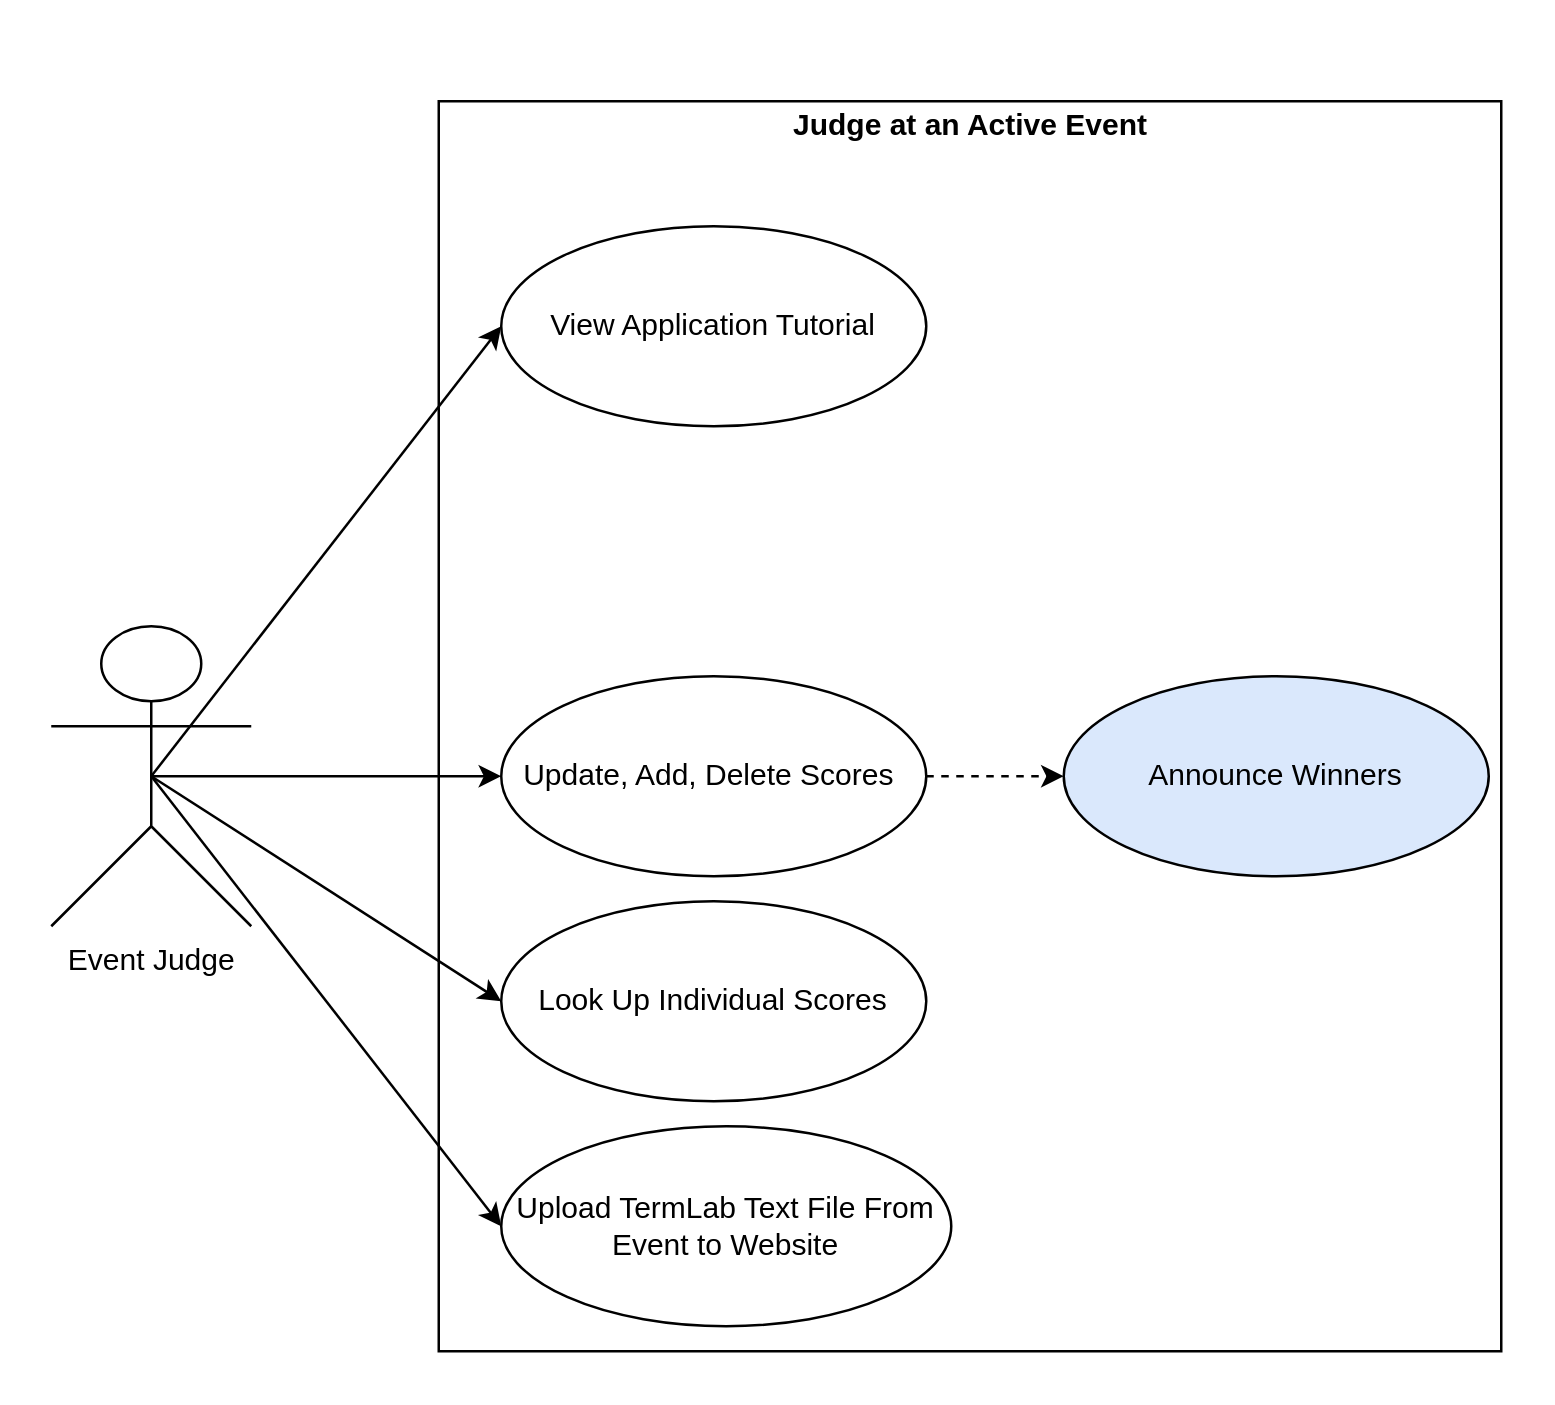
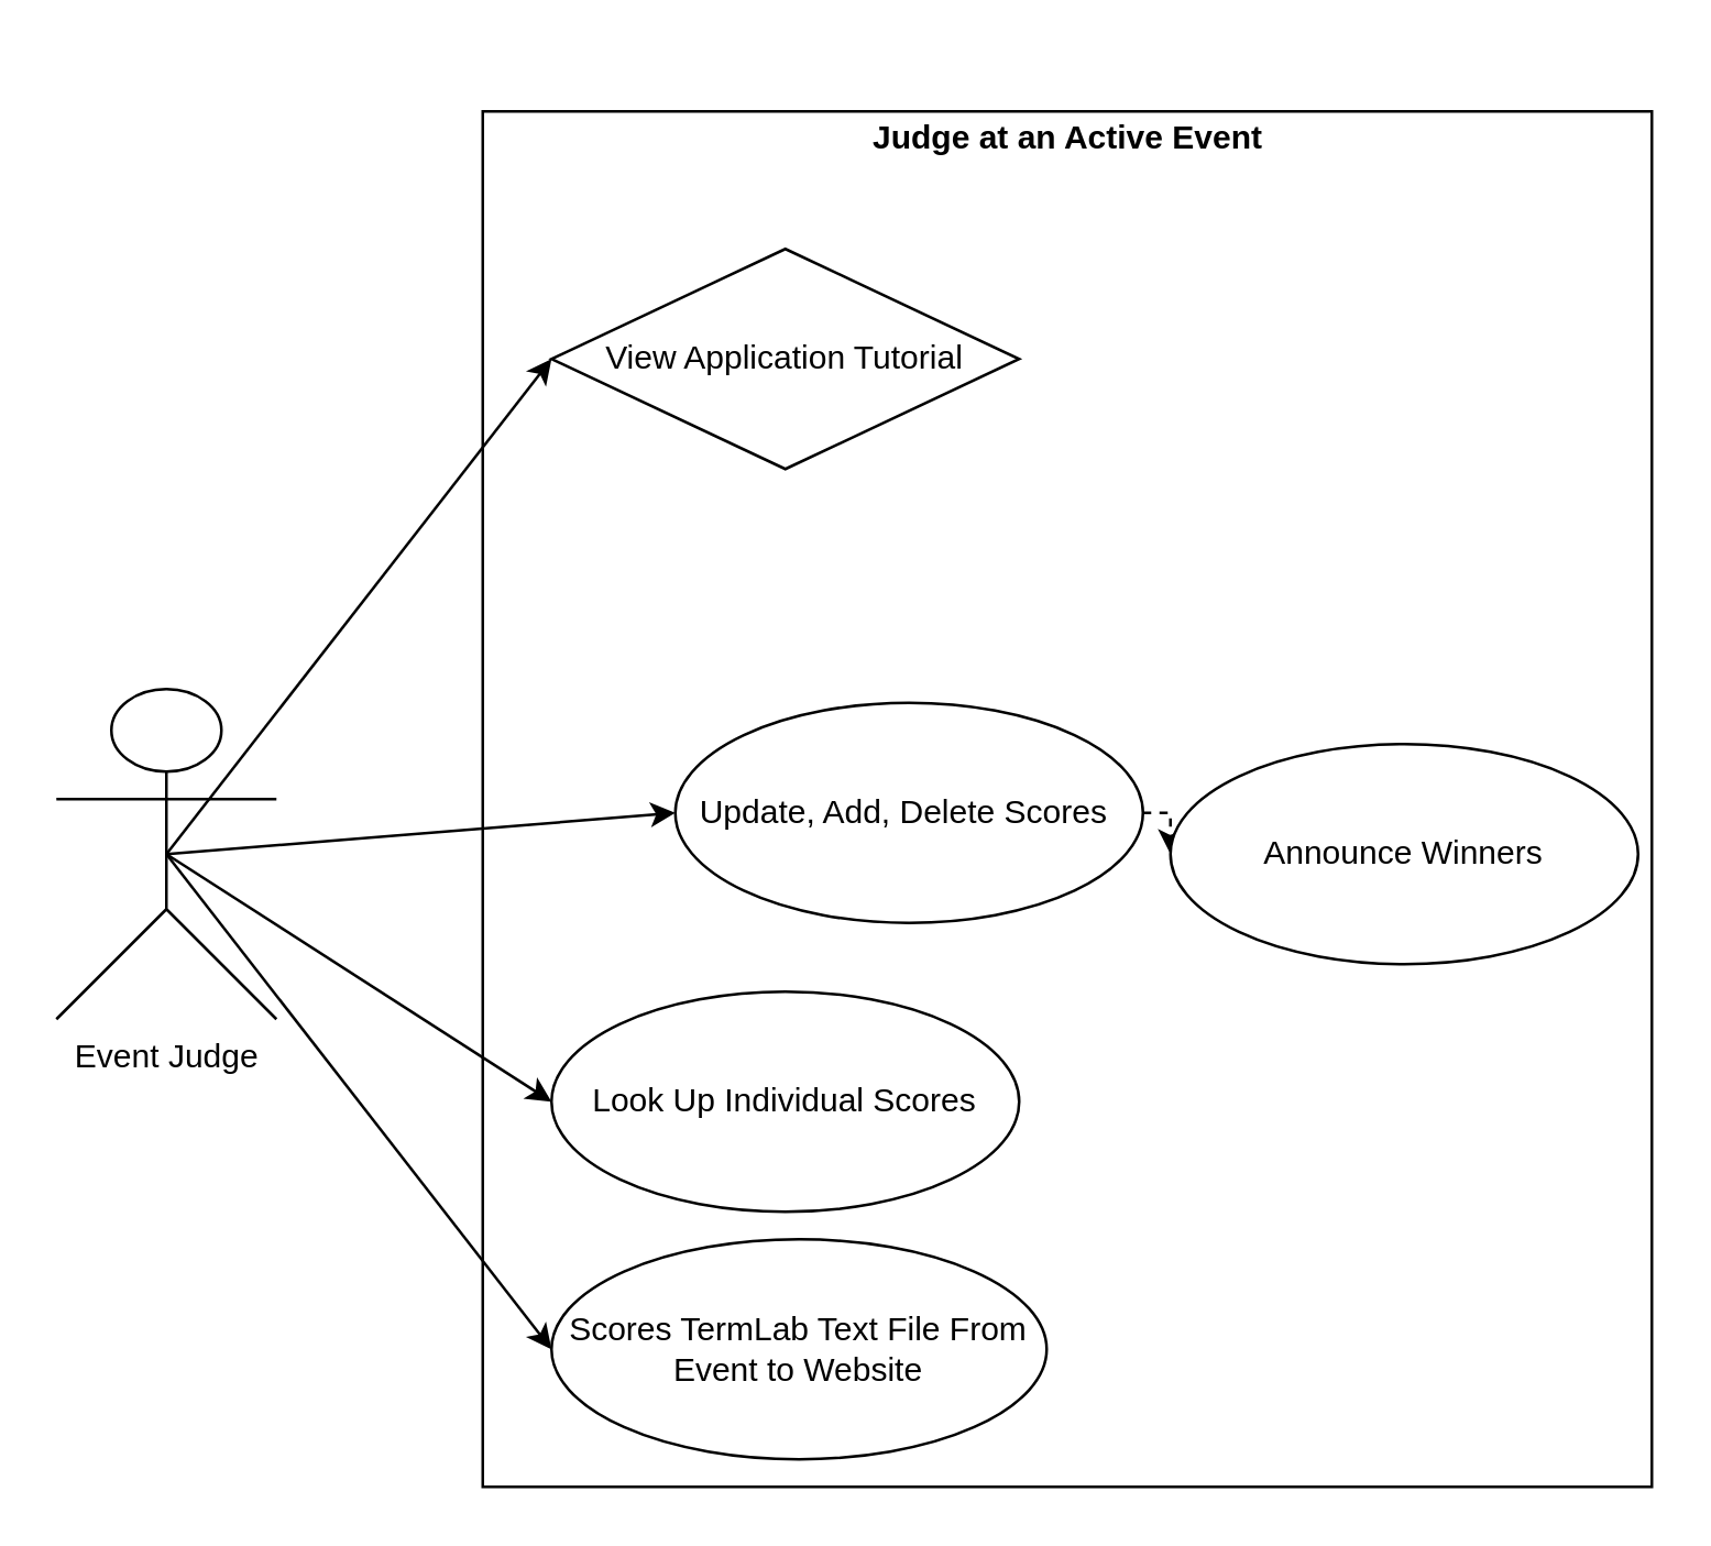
  <mxCell id="0" />
  <mxCell id="1" parent="0" />
  <mxCell id="2" value="" style="verticalLabelPosition=bottom;verticalAlign=top;html=1;shape=mxgraph.basic.rect;fillColor2=none;strokeWidth=1;size=20;indent=5;rotation=-180;" parent="1" vertex="1"><mxGeometry x="175" y="40" width="425" height="500" as="geometry" /></mxCell>
  <mxCell id="3" style="rounded=1;orthogonalLoop=1;jettySize=auto;html=1;exitX=0.5;exitY=0.5;exitDx=0;exitDy=0;exitPerimeter=0;entryX=0;entryY=0.5;entryDx=0;entryDy=0;" parent="1" source="4" target="6" edge="1"><mxGeometry relative="1" as="geometry"><mxPoint x="180" y="130" as="targetPoint" /></mxGeometry></mxCell>
  <mxCell id="4" value="Event Judge" style="shape=umlActor;verticalLabelPosition=bottom;verticalAlign=top;html=1;outlineConnect=0;" parent="1" vertex="1"><mxGeometry x="20" y="250" width="80" height="120" as="geometry" /></mxCell>
  <mxCell id="5" style="edgeStyle=orthogonalEdgeStyle;rounded=0;orthogonalLoop=1;jettySize=auto;html=1;exitX=1;exitY=0.5;exitDx=0;exitDy=0;entryX=0;entryY=0.5;entryDx=0;entryDy=0;dashed=1;" edge="1" parent="1" source="6" target="9"><mxGeometry relative="1" as="geometry" /></mxCell>
- <mxCell id="6" value="Update, Add, Delete Scores&amp;nbsp;" style="ellipse;whiteSpace=wrap;html=1;" parent="1" vertex="1"><mxGeometry x="200" y="270" width="170" height="80" as="geometry" /></mxCell>
+ <mxCell id="6" value="Update, Add, Delete Scores&amp;nbsp;" style="ellipse;whiteSpace=wrap;html=1;" parent="1" vertex="1"><mxGeometry x="245" y="255" width="170" height="80" as="geometry" /></mxCell>
  <mxCell id="7" value="Look Up Individual Scores" style="ellipse;whiteSpace=wrap;html=1;" parent="1" vertex="1"><mxGeometry x="200" y="360" width="170" height="80" as="geometry" /></mxCell>
- <mxCell id="8" value="View Application Tutorial" style="ellipse;whiteSpace=wrap;html=1;" parent="1" vertex="1"><mxGeometry x="200" y="90" width="170" height="80" as="geometry" /></mxCell>
- <mxCell id="9" value="Announce Winners" style="ellipse;whiteSpace=wrap;html=1;fillColor=#dae8fc;" parent="1" vertex="1"><mxGeometry x="425" y="270" width="170" height="80" as="geometry" /></mxCell>
- <mxCell id="10" value="Upload TermLab Text File From Event to Website" style="ellipse;whiteSpace=wrap;html=1;" parent="1" vertex="1"><mxGeometry x="200" y="450" width="180" height="80" as="geometry" /></mxCell>
+ <mxCell id="8" value="View Application Tutorial" style="rhombus;whiteSpace=wrap;html=1;" parent="1" vertex="1"><mxGeometry x="200" y="90" width="170" height="80" as="geometry" /></mxCell>
+ <mxCell id="9" value="Announce Winners" style="ellipse;whiteSpace=wrap;html=1;" parent="1" vertex="1"><mxGeometry x="425" y="270" width="170" height="80" as="geometry" /></mxCell>
+ <mxCell id="10" value="Scores TermLab Text File From Event to Website" style="ellipse;whiteSpace=wrap;html=1;" parent="1" vertex="1"><mxGeometry x="200" y="450" width="180" height="80" as="geometry" /></mxCell>
  <mxCell id="11" value="" style="endArrow=classic;html=1;entryX=0;entryY=0.5;entryDx=0;entryDy=0;exitX=0.5;exitY=0.5;exitDx=0;exitDy=0;exitPerimeter=0;" parent="1" target="7" edge="1" source="4"><mxGeometry width="50" height="50" relative="1" as="geometry"><mxPoint x="80" y="100" as="sourcePoint" /><mxPoint x="130" y="50" as="targetPoint" /></mxGeometry></mxCell>
  <mxCell id="12" value="&lt;b&gt;Judge at an Active Event&lt;/b&gt;" style="text;html=1;strokeColor=none;fillColor=none;align=center;verticalAlign=middle;whiteSpace=wrap;rounded=0;" parent="1" vertex="1"><mxGeometry x="292.5" y="20" width="190" height="60" as="geometry" /></mxCell>
  <mxCell id="13" style="rounded=1;orthogonalLoop=1;jettySize=auto;html=1;exitX=0.5;exitY=0.5;exitDx=0;exitDy=0;exitPerimeter=0;entryX=0;entryY=0.5;entryDx=0;entryDy=0;" edge="1" parent="1" source="4" target="8"><mxGeometry relative="1" as="geometry"><mxPoint x="210" y="160" as="targetPoint" /><mxPoint x="60" y="370" as="sourcePoint" /></mxGeometry></mxCell>
  <mxCell id="14" value="" style="endArrow=classic;html=1;entryX=0;entryY=0.5;entryDx=0;entryDy=0;exitX=0.5;exitY=0.5;exitDx=0;exitDy=0;exitPerimeter=0;" edge="1" parent="1" source="4" target="10"><mxGeometry width="50" height="50" relative="1" as="geometry"><mxPoint x="60" y="370" as="sourcePoint" /><mxPoint x="210" y="410" as="targetPoint" /></mxGeometry></mxCell>
